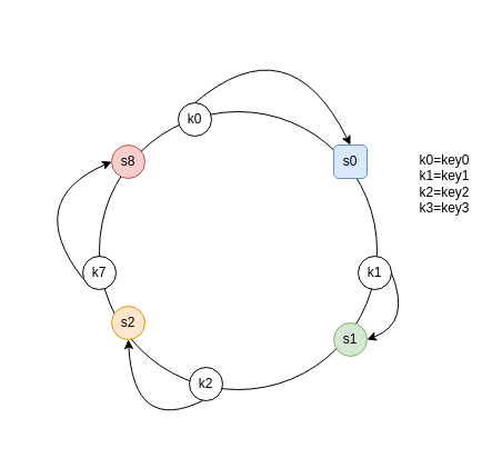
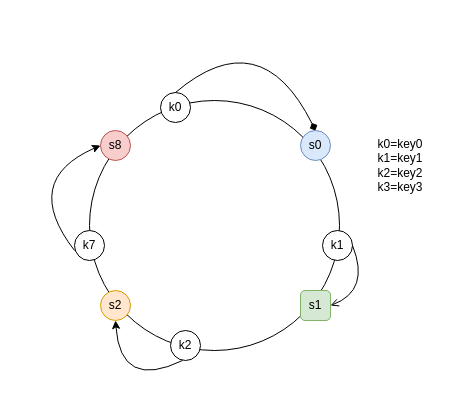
  <mxCell id="0" />
  <mxCell id="1" parent="0" />
  <mxCell id="2" value="" style="ellipse;whiteSpace=wrap;html=1;fillColor=none;" vertex="1" parent="1"><mxGeometry x="89" y="100" width="250" height="250" as="geometry" /></mxCell>
- <mxCell id="3" value="s1" style="ellipse;whiteSpace=wrap;html=1;fillColor=#d5e8d4;strokeColor=#82b366;" vertex="1" parent="1"><mxGeometry x="300" y="290" width="30" height="30" as="geometry" /></mxCell>
- <mxCell id="4" value="s2" style="ellipse;whiteSpace=wrap;html=1;fillColor=#ffe6cc;strokeColor=#d79b00;" vertex="1" parent="1"><mxGeometry x="100" y="275" width="30" height="30" as="geometry" /></mxCell>
+ <mxCell id="3" value="s1" style="whiteSpace=wrap;html=1;fillColor=#d5e8d4;strokeColor=#82b366;rounded=1;" vertex="1" parent="1"><mxGeometry x="300" y="290" width="30" height="30" as="geometry" /></mxCell>
+ <mxCell id="4" value="s2" style="ellipse;whiteSpace=wrap;html=1;fillColor=#ffe6cc;strokeColor=#d79b00;" vertex="1" parent="1"><mxGeometry x="100" y="290" width="30" height="30" as="geometry" /></mxCell>
  <mxCell id="5" value="s8" style="ellipse;whiteSpace=wrap;html=1;fillColor=#f8cecc;strokeColor=#b85450;" vertex="1" parent="1"><mxGeometry x="100" y="130" width="30" height="30" as="geometry" /></mxCell>
- <mxCell id="6" value="s0" style="whiteSpace=wrap;html=1;fillColor=#dae8fc;strokeColor=#6c8ebf;rounded=1;" vertex="1" parent="1"><mxGeometry x="300" y="130" width="30" height="30" as="geometry" /></mxCell>
+ <mxCell id="6" value="s0" style="ellipse;whiteSpace=wrap;html=1;fillColor=#dae8fc;strokeColor=#6c8ebf;" vertex="1" parent="1"><mxGeometry x="300" y="130" width="30" height="30" as="geometry" /></mxCell>
  <mxCell id="7" value="k0" style="ellipse;whiteSpace=wrap;html=1;" vertex="1" parent="1"><mxGeometry x="160" y="92" width="30" height="30" as="geometry" /></mxCell>
  <mxCell id="8" value="k1" style="ellipse;whiteSpace=wrap;html=1;" vertex="1" parent="1"><mxGeometry x="322" y="230" width="30" height="30" as="geometry" /></mxCell>
  <mxCell id="9" value="k2" style="ellipse;whiteSpace=wrap;html=1;" vertex="1" parent="1"><mxGeometry x="170" y="330" width="30" height="30" as="geometry" /></mxCell>
  <mxCell id="10" value="k7" style="ellipse;whiteSpace=wrap;html=1;" vertex="1" parent="1"><mxGeometry x="74" y="230" width="30" height="30" as="geometry" /></mxCell>
  <mxCell id="11" value="k0=key0&lt;div&gt;k1=key1&lt;/div&gt;&lt;div&gt;k2=key2&lt;/div&gt;&lt;div&gt;k3=key3&lt;/div&gt;" style="text;html=1;align=center;verticalAlign=middle;whiteSpace=wrap;rounded=0;" vertex="1" parent="1"><mxGeometry x="370" y="150" width="60" height="30" as="geometry" /></mxCell>
- <mxCell id="12" value="" style="endArrow=classic;html=1;rounded=0;curved=1;entryX=0.5;entryY=0;entryDx=0;entryDy=0;exitX=0.5;exitY=0;exitDx=0;exitDy=0;" edge="1" parent="1" source="7" target="6"><mxGeometry width="50" height="50" relative="1" as="geometry"><mxPoint x="194" y="70" as="sourcePoint" /><mxPoint x="260" y="30" as="targetPoint" /><Array as="points"><mxPoint x="260" y="20" /></Array></mxGeometry></mxCell>
- <mxCell id="13" value="" style="endArrow=classic;html=1;rounded=0;curved=1;entryX=1;entryY=0.5;entryDx=0;entryDy=0;exitX=1;exitY=0.5;exitDx=0;exitDy=0;" edge="1" parent="1" source="8" target="3"><mxGeometry width="50" height="50" relative="1" as="geometry"><mxPoint x="370" y="282" as="sourcePoint" /><mxPoint x="510" y="320" as="targetPoint" /><Array as="points"><mxPoint x="370" y="290" /></Array></mxGeometry></mxCell>
+ <mxCell id="12" value="" style="endArrow=diamond;html=1;rounded=0;curved=1;entryX=0.5;entryY=0;entryDx=0;entryDy=0;exitX=0.5;exitY=0;exitDx=0;exitDy=0;" edge="1" parent="1" source="7" target="6"><mxGeometry width="50" height="50" relative="1" as="geometry"><mxPoint x="194" y="70" as="sourcePoint" /><mxPoint x="260" y="30" as="targetPoint" /><Array as="points"><mxPoint x="260" y="20" /></Array></mxGeometry></mxCell>
+ <mxCell id="13" value="" style="endArrow=open;html=1;rounded=0;curved=1;entryX=1;entryY=0.5;entryDx=0;entryDy=0;exitX=1;exitY=0.5;exitDx=0;exitDy=0;" edge="1" parent="1" source="8" target="3"><mxGeometry width="50" height="50" relative="1" as="geometry"><mxPoint x="370" y="282" as="sourcePoint" /><mxPoint x="510" y="320" as="targetPoint" /><Array as="points"><mxPoint x="370" y="290" /></Array></mxGeometry></mxCell>
  <mxCell id="14" value="" style="endArrow=classic;html=1;rounded=0;curved=1;entryX=0.5;entryY=1;entryDx=0;entryDy=0;exitX=1;exitY=0.5;exitDx=0;exitDy=0;" edge="1" parent="1" target="4"><mxGeometry width="50" height="50" relative="1" as="geometry"><mxPoint x="182" y="360" as="sourcePoint" /><mxPoint x="160" y="420" as="targetPoint" /><Array as="points"><mxPoint x="120" y="390" /></Array></mxGeometry></mxCell>
  <mxCell id="15" value="" style="endArrow=classic;html=1;rounded=0;curved=1;entryX=0;entryY=0.5;entryDx=0;entryDy=0;exitX=1;exitY=0.5;exitDx=0;exitDy=0;" edge="1" parent="1" target="5"><mxGeometry width="50" height="50" relative="1" as="geometry"><mxPoint x="74" y="250" as="sourcePoint" /><mxPoint x="7" y="210" as="targetPoint" /><Array as="points"><mxPoint x="20" y="180" /></Array></mxGeometry></mxCell>
